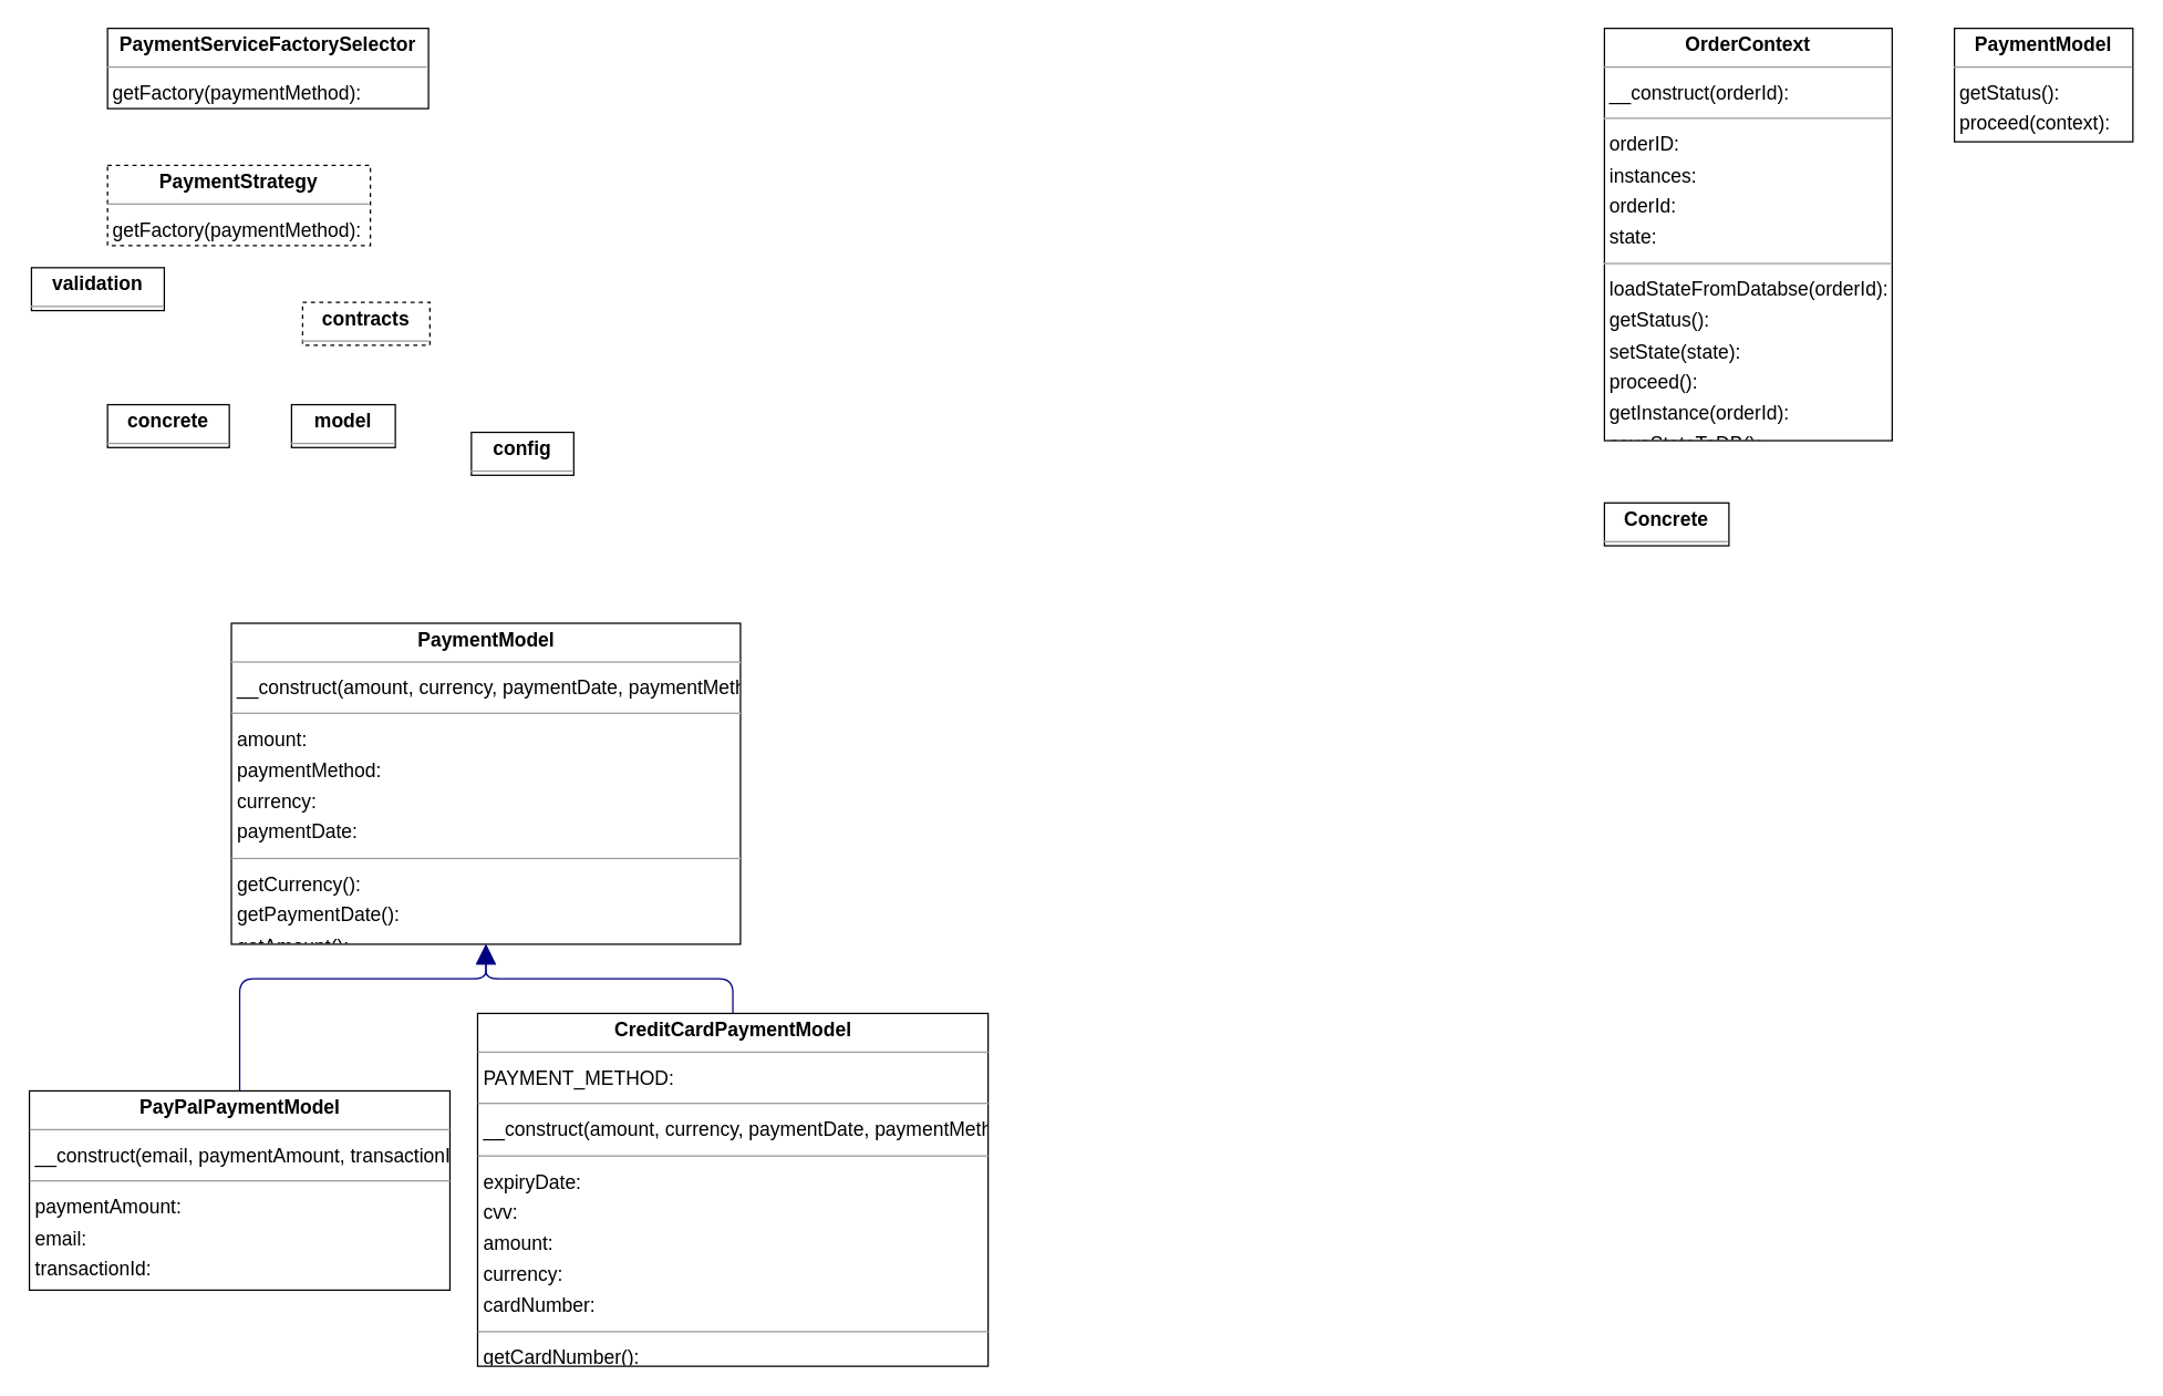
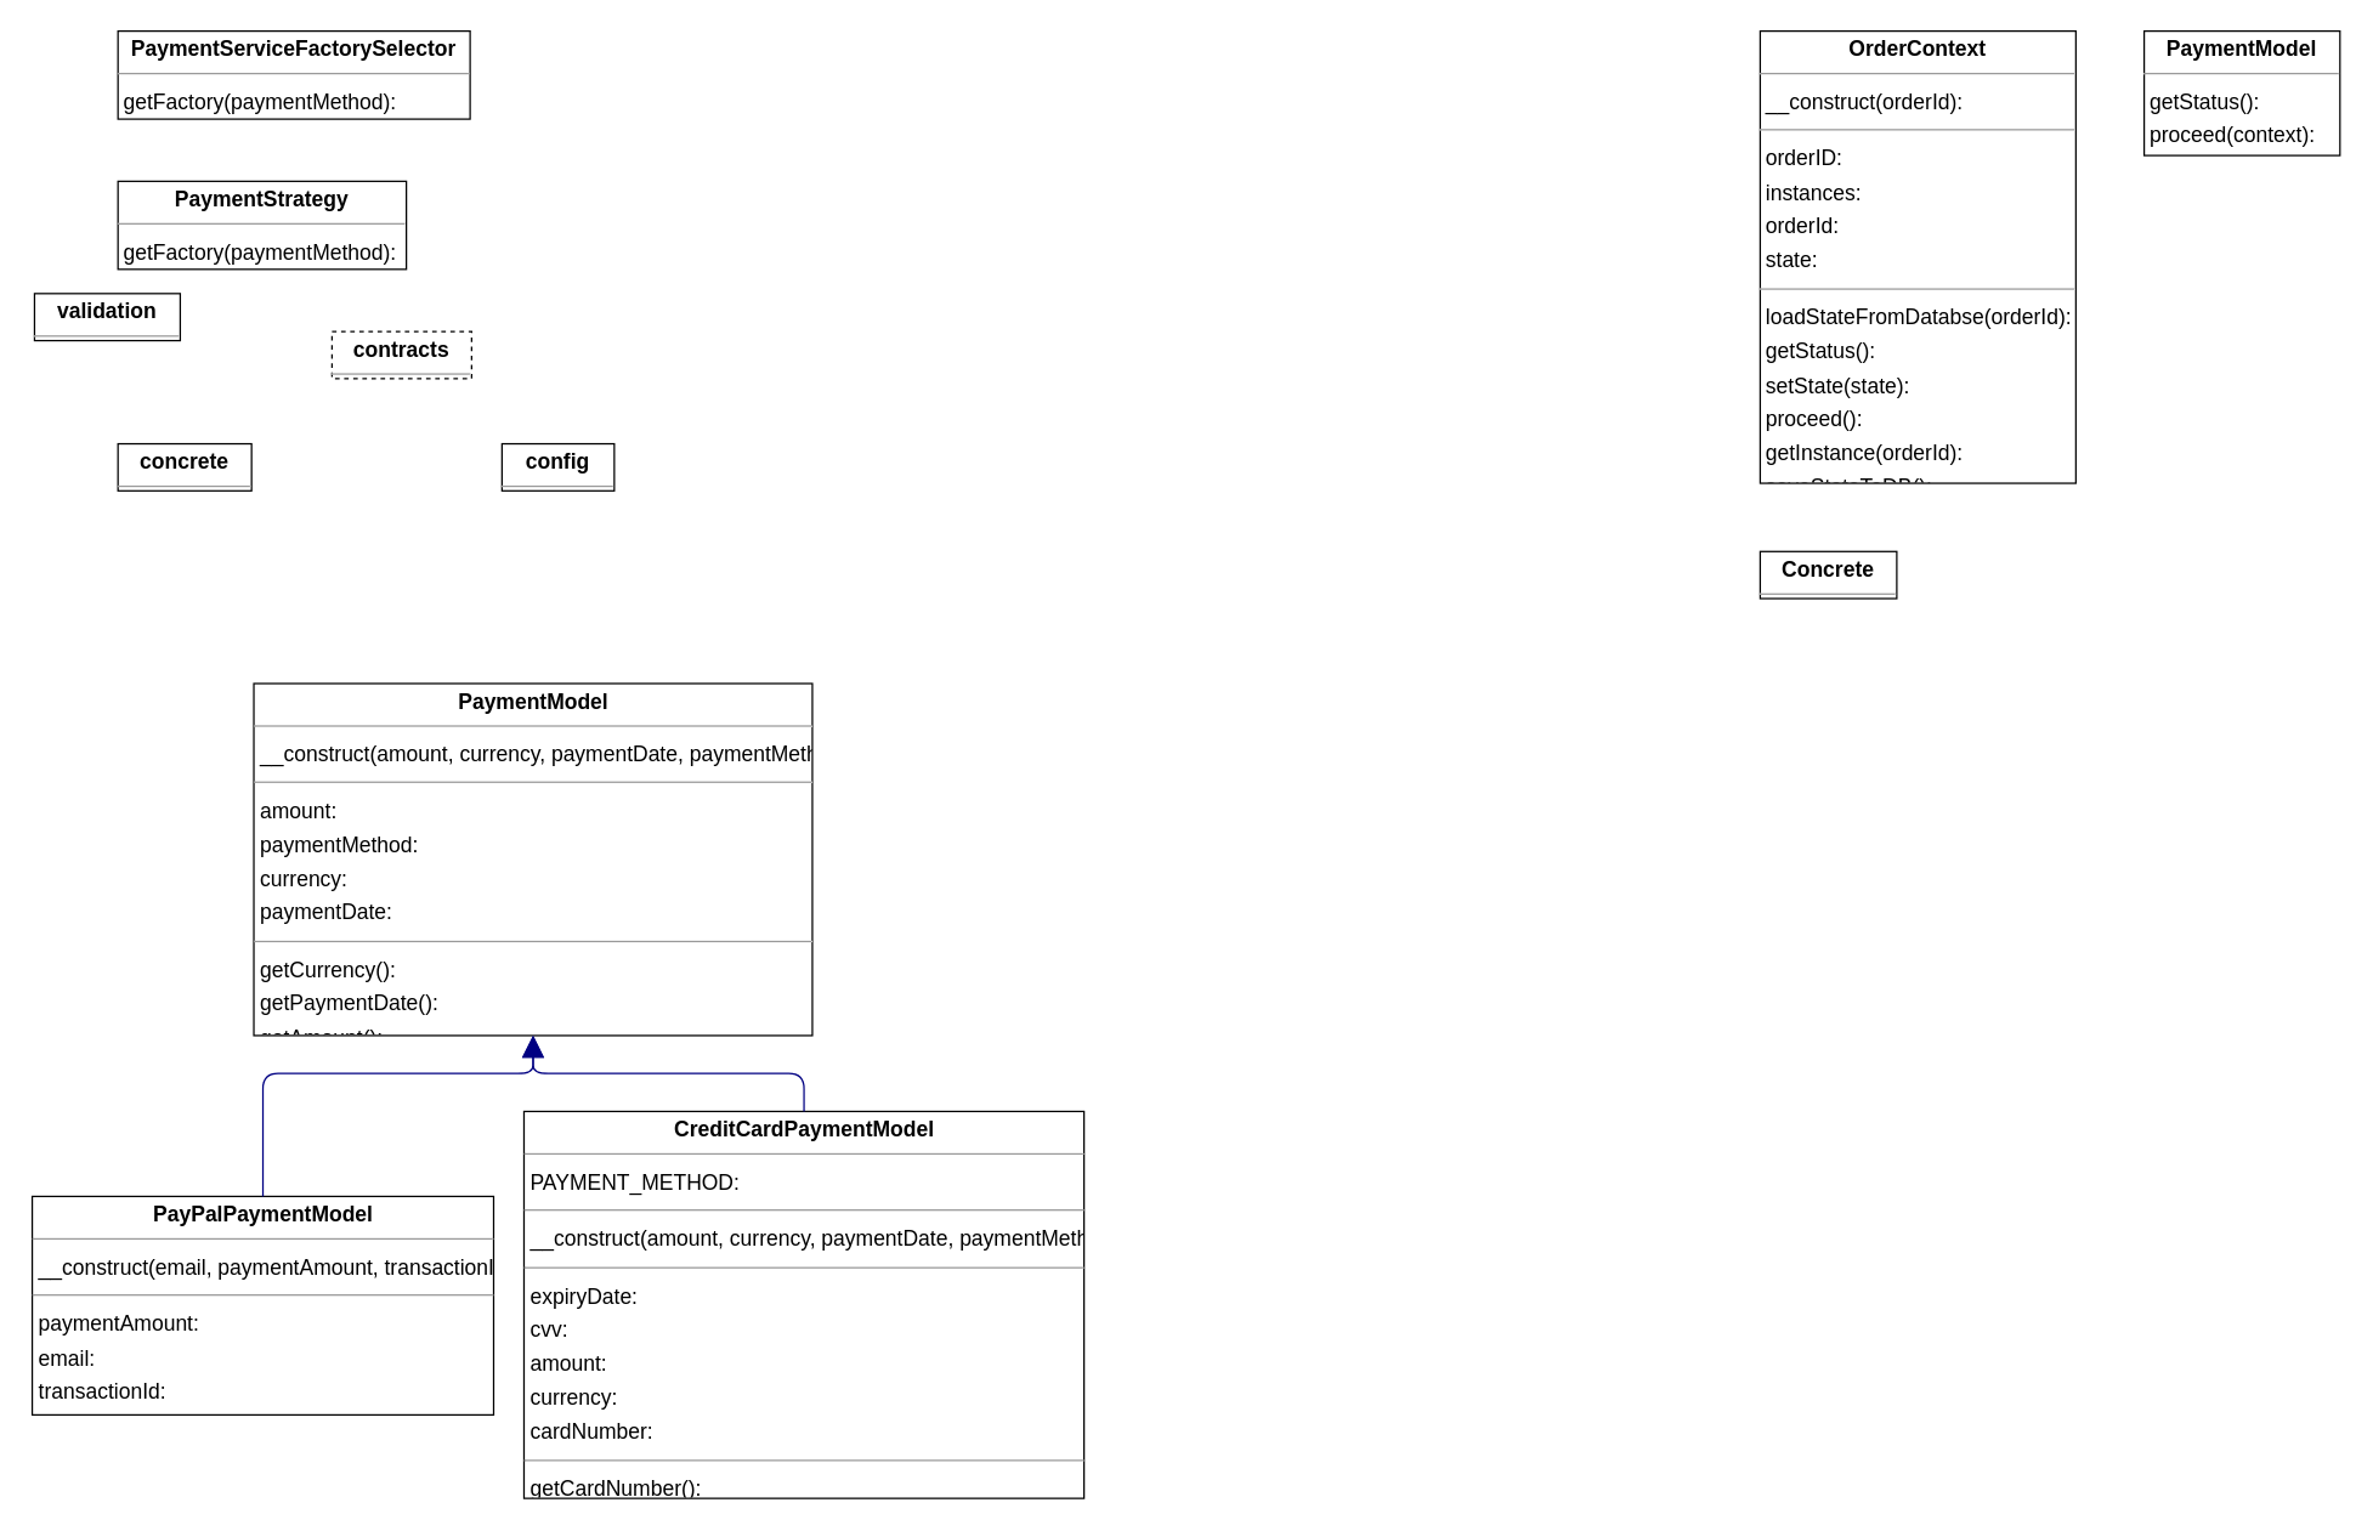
  <mxCell id="0" />
  <mxCell id="1" parent="0" />
  <mxCell id="2" value="&lt;p style=&quot;margin:0px;margin-top:4px;text-align:center;&quot;&gt;&lt;b&gt;PaymentServiceFactorySelector&lt;/b&gt;&lt;/p&gt;&lt;hr size=&quot;1&quot;/&gt;&lt;p style=&quot;margin:0 0 0 4px;line-height:1.6;&quot;&gt; getFactory(paymentMethod): &lt;/p&gt;" style="verticalAlign=top;align=left;overflow=fill;fontSize=14;fontFamily=Helvetica;html=1;rounded=0;shadow=0;comic=0;labelBackgroundColor=none;strokeWidth=1;" vertex="1" parent="1"><mxGeometry x="77" y="20" width="232" height="58" as="geometry" /></mxCell>
- <mxCell id="3" value="&lt;p style=&quot;margin:0px;margin-top:4px;text-align:center;&quot;&gt;&lt;b&gt;PaymentStrategy&lt;/b&gt;&lt;/p&gt;&lt;hr size=&quot;1&quot;/&gt;&lt;p style=&quot;margin:0 0 0 4px;line-height:1.6;&quot;&gt; getFactory(paymentMethod): &lt;/p&gt;" style="verticalAlign=top;align=left;overflow=fill;fontSize=14;fontFamily=Helvetica;html=1;rounded=0;shadow=0;comic=0;labelBackgroundColor=none;strokeWidth=1;dashed=1;" vertex="1" parent="1"><mxGeometry x="77" y="119" width="190" height="58" as="geometry" /></mxCell>
+ <mxCell id="3" value="&lt;p style=&quot;margin:0px;margin-top:4px;text-align:center;&quot;&gt;&lt;b&gt;PaymentStrategy&lt;/b&gt;&lt;/p&gt;&lt;hr size=&quot;1&quot;/&gt;&lt;p style=&quot;margin:0 0 0 4px;line-height:1.6;&quot;&gt; getFactory(paymentMethod): &lt;/p&gt;" style="verticalAlign=top;align=left;overflow=fill;fontSize=14;fontFamily=Helvetica;html=1;rounded=0;shadow=0;comic=0;labelBackgroundColor=none;strokeWidth=1;" vertex="1" parent="1"><mxGeometry x="77" y="119" width="190" height="58" as="geometry" /></mxCell>
  <mxCell id="4" value="&lt;p style=&quot;margin:0px;margin-top:4px;text-align:center;&quot;&gt;&lt;b&gt;concrete&lt;/b&gt;&lt;/p&gt;&lt;hr size=&quot;1&quot;/&gt;" style="verticalAlign=top;align=left;overflow=fill;fontSize=14;fontFamily=Helvetica;html=1;rounded=0;shadow=0;comic=0;labelBackgroundColor=none;strokeWidth=1;" vertex="1" parent="1"><mxGeometry x="77" y="292" width="88" height="31" as="geometry" /></mxCell>
- <mxCell id="5" value="&lt;p style=&quot;margin:0px;margin-top:4px;text-align:center;&quot;&gt;&lt;b&gt;config&lt;/b&gt;&lt;/p&gt;&lt;hr size=&quot;1&quot;/&gt;" style="verticalAlign=top;align=left;overflow=fill;fontSize=14;fontFamily=Helvetica;html=1;rounded=0;shadow=0;comic=0;labelBackgroundColor=none;strokeWidth=1;" vertex="1" parent="1"><mxGeometry x="340" y="312" width="74" height="31" as="geometry" /></mxCell>
+ <mxCell id="5" value="&lt;p style=&quot;margin:0px;margin-top:4px;text-align:center;&quot;&gt;&lt;b&gt;config&lt;/b&gt;&lt;/p&gt;&lt;hr size=&quot;1&quot;/&gt;" style="verticalAlign=top;align=left;overflow=fill;fontSize=14;fontFamily=Helvetica;html=1;rounded=0;shadow=0;comic=0;labelBackgroundColor=none;strokeWidth=1;" vertex="1" parent="1"><mxGeometry x="330" y="292" width="74" height="31" as="geometry" /></mxCell>
  <mxCell id="6" value="&lt;p style=&quot;margin:0px;margin-top:4px;text-align:center;&quot;&gt;&lt;b&gt;contracts&lt;/b&gt;&lt;/p&gt;&lt;hr size=&quot;1&quot;/&gt;" style="verticalAlign=top;align=left;overflow=fill;fontSize=14;fontFamily=Helvetica;html=1;rounded=0;shadow=0;comic=0;labelBackgroundColor=none;strokeWidth=1;dashed=1;" vertex="1" parent="1"><mxGeometry x="218" y="218" width="92" height="31" as="geometry" /></mxCell>
- <mxCell id="7" value="&lt;p style=&quot;margin:0px;margin-top:4px;text-align:center;&quot;&gt;&lt;b&gt;model&lt;/b&gt;&lt;/p&gt;&lt;hr size=&quot;1&quot;/&gt;" style="verticalAlign=top;align=left;overflow=fill;fontSize=14;fontFamily=Helvetica;html=1;rounded=0;shadow=0;comic=0;labelBackgroundColor=none;strokeWidth=1;" vertex="1" parent="1"><mxGeometry x="210" y="292" width="75" height="31" as="geometry" /></mxCell>
  <mxCell id="8" value="&lt;p style=&quot;margin:0px;margin-top:4px;text-align:center;&quot;&gt;&lt;b&gt;validation&lt;/b&gt;&lt;/p&gt;&lt;hr size=&quot;1&quot;/&gt;" style="verticalAlign=top;align=left;overflow=fill;fontSize=14;fontFamily=Helvetica;html=1;rounded=0;shadow=0;comic=0;labelBackgroundColor=none;strokeWidth=1;" vertex="1" parent="1"><mxGeometry x="22" y="193" width="96" height="31" as="geometry" /></mxCell>
  <mxCell id="9" value="&lt;p style=&quot;margin:0px;margin-top:4px;text-align:center;&quot;&gt;&lt;b&gt;Concrete&lt;/b&gt;&lt;/p&gt;&lt;hr size=&quot;1&quot;/&gt;" style="verticalAlign=top;align=left;overflow=fill;fontSize=14;fontFamily=Helvetica;html=1;rounded=0;shadow=0;comic=0;labelBackgroundColor=none;strokeWidth=1;" vertex="1" parent="1"><mxGeometry x="1159" y="363" width="90" height="31" as="geometry" /></mxCell>
  <mxCell id="10" value="&lt;p style=&quot;margin:0px;margin-top:4px;text-align:center;&quot;&gt;&lt;b&gt;OrderContext&lt;/b&gt;&lt;/p&gt;&lt;hr size=&quot;1&quot;/&gt;&lt;p style=&quot;margin:0 0 0 4px;line-height:1.6;&quot;&gt; __construct(orderId): &lt;/p&gt;&lt;hr size=&quot;1&quot;/&gt;&lt;p style=&quot;margin:0 0 0 4px;line-height:1.6;&quot;&gt; orderID: &lt;br/&gt; instances: &lt;br/&gt; orderId: &lt;br/&gt; state: &lt;/p&gt;&lt;hr size=&quot;1&quot;/&gt;&lt;p style=&quot;margin:0 0 0 4px;line-height:1.6;&quot;&gt; loadStateFromDatabse(orderId): &lt;br/&gt; getStatus(): &lt;br/&gt; setState(state): &lt;br/&gt; proceed(): &lt;br/&gt; getInstance(orderId): &lt;br/&gt; saveStateToDB(): &lt;br/&gt; loadStateFromDatabase(): &lt;/p&gt;" style="verticalAlign=top;align=left;overflow=fill;fontSize=14;fontFamily=Helvetica;html=1;rounded=0;shadow=0;comic=0;labelBackgroundColor=none;strokeWidth=1;" vertex="1" parent="1"><mxGeometry x="1159" y="20" width="208" height="298" as="geometry" /></mxCell>
  <mxCell id="11" value="&lt;p style=&quot;margin:0px;margin-top:4px;text-align:center;&quot;&gt;&lt;b&gt;PaymentModel&lt;/b&gt;&lt;/p&gt;&lt;hr size=&quot;1&quot;/&gt;&lt;p style=&quot;margin:0 0 0 4px;line-height:1.6;&quot;&gt; getStatus(): &lt;br/&gt; proceed(context): &lt;/p&gt;" style="verticalAlign=top;align=left;overflow=fill;fontSize=14;fontFamily=Helvetica;html=1;rounded=0;shadow=0;comic=0;labelBackgroundColor=none;strokeWidth=1;" vertex="1" parent="1"><mxGeometry x="1412" y="20" width="129" height="82" as="geometry" /></mxCell>
  <mxCell id="12" value="&lt;p style=&quot;margin:0px;margin-top:4px;text-align:center;&quot;&gt;&lt;b&gt;CreditCardPaymentModel&lt;/b&gt;&lt;/p&gt;&lt;hr size=&quot;1&quot;/&gt;&lt;p style=&quot;margin:0 0 0 4px;line-height:1.6;&quot;&gt; PAYMENT_METHOD: &lt;/p&gt;&lt;hr size=&quot;1&quot;/&gt;&lt;p style=&quot;margin:0 0 0 4px;line-height:1.6;&quot;&gt; __construct(amount, currency, paymentDate, paymentMethod, cardNumber, expiryDate, cvv): &lt;/p&gt;&lt;hr size=&quot;1&quot;/&gt;&lt;p style=&quot;margin:0 0 0 4px;line-height:1.6;&quot;&gt; expiryDate: &lt;br/&gt; cvv: &lt;br/&gt; amount: &lt;br/&gt; currency: &lt;br/&gt; cardNumber: &lt;/p&gt;&lt;hr size=&quot;1&quot;/&gt;&lt;p style=&quot;margin:0 0 0 4px;line-height:1.6;&quot;&gt; getCardNumber(): &lt;br/&gt; getExpiryDate(): &lt;br/&gt; getCvv(): &lt;/p&gt;" style="verticalAlign=top;align=left;overflow=fill;fontSize=14;fontFamily=Helvetica;html=1;rounded=0;shadow=0;comic=0;labelBackgroundColor=none;strokeWidth=1;" vertex="1" parent="1"><mxGeometry x="344.5" y="732" width="369" height="255" as="geometry" /></mxCell>
  <mxCell id="13" value="&lt;p style=&quot;margin:0px;margin-top:4px;text-align:center;&quot;&gt;&lt;b&gt;PayPalPaymentModel&lt;/b&gt;&lt;/p&gt;&lt;hr size=&quot;1&quot;/&gt;&lt;p style=&quot;margin:0 0 0 4px;line-height:1.6;&quot;&gt; __construct(email, paymentAmount, transactionId): &lt;/p&gt;&lt;hr size=&quot;1&quot;/&gt;&lt;p style=&quot;margin:0 0 0 4px;line-height:1.6;&quot;&gt; paymentAmount: &lt;br/&gt; email: &lt;br/&gt; transactionId: &lt;/p&gt;&lt;hr size=&quot;1&quot;/&gt;&lt;p style=&quot;margin:0 0 0 4px;line-height:1.6;&quot;&gt; getPaymentDetails(): &lt;/p&gt;" style="verticalAlign=top;align=left;overflow=fill;fontSize=14;fontFamily=Helvetica;html=1;rounded=0;shadow=0;comic=0;labelBackgroundColor=none;strokeWidth=1;" vertex="1" parent="1"><mxGeometry x="20.5" y="788" width="304" height="144" as="geometry" /></mxCell>
  <mxCell id="14" value="&lt;p style=&quot;margin:0px;margin-top:4px;text-align:center;&quot;&gt;&lt;b&gt;PaymentModel&lt;/b&gt;&lt;/p&gt;&lt;hr size=&quot;1&quot;/&gt;&lt;p style=&quot;margin:0 0 0 4px;line-height:1.6;&quot;&gt; __construct(amount, currency, paymentDate, paymentMethod): &lt;/p&gt;&lt;hr size=&quot;1&quot;/&gt;&lt;p style=&quot;margin:0 0 0 4px;line-height:1.6;&quot;&gt; amount: &lt;br/&gt; paymentMethod: &lt;br/&gt; currency: &lt;br/&gt; paymentDate: &lt;/p&gt;&lt;hr size=&quot;1&quot;/&gt;&lt;p style=&quot;margin:0 0 0 4px;line-height:1.6;&quot;&gt; getCurrency(): &lt;br/&gt; getPaymentDate(): &lt;br/&gt; getAmount(): &lt;br/&gt; getPaymentMethod(): &lt;/p&gt;" style="verticalAlign=top;align=left;overflow=fill;fontSize=14;fontFamily=Helvetica;html=1;rounded=0;shadow=0;comic=0;labelBackgroundColor=none;strokeWidth=1;" vertex="1" parent="1"><mxGeometry x="166.5" y="450" width="368" height="232" as="geometry" /></mxCell>
  <mxCell id="15" value="" style="html=1;rounded=1;edgeStyle=orthogonalEdgeStyle;dashed=0;startArrow=none;endArrow=block;endSize=12;strokeColor=#000082;exitX=0.500;exitY=0.000;exitDx=0;exitDy=0;entryX=0.500;entryY=1.000;entryDx=0;entryDy=0;" edge="1" parent="1" source="12" target="14"><mxGeometry width="50" height="50" relative="1" as="geometry"><Array as="points"><mxPoint x="529.5" y="707" /><mxPoint x="350.5" y="707" /></Array></mxGeometry></mxCell>
  <mxCell id="16" value="" style="html=1;rounded=1;edgeStyle=orthogonalEdgeStyle;dashed=0;startArrow=none;endArrow=block;endSize=12;strokeColor=#000082;exitX=0.500;exitY=0.000;exitDx=0;exitDy=0;entryX=0.500;entryY=1.000;entryDx=0;entryDy=0;" edge="1" parent="1" source="13" target="14"><mxGeometry width="50" height="50" relative="1" as="geometry"><Array as="points"><mxPoint x="172.5" y="707" /><mxPoint x="350.5" y="707" /></Array></mxGeometry></mxCell>
